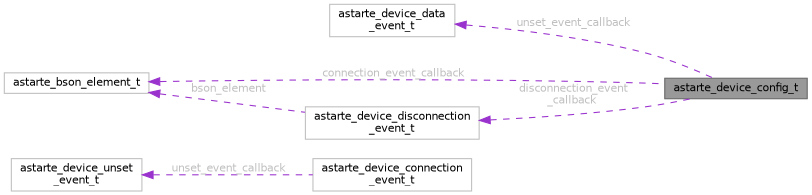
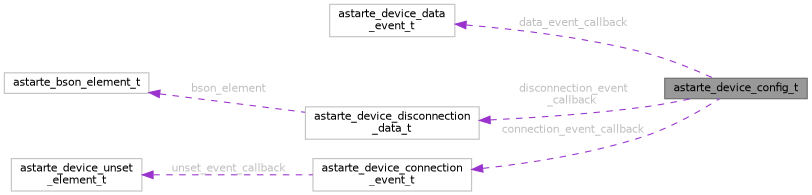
  digraph {
    rankdir=LR
    node [color=grey75 fillcolor=white fontname=Helvetica fontsize=10 shape=box style=filled]
    edge [color=darkorchid3 dir=back fontcolor=grey fontname=Helvetica fontsize=10 labelfontname=Helvetica labelfontsize=10 style=dashed]
    n1 [color=gray40 fillcolor=grey60 fontcolor=black height=0.2 label=astarte_device_config_t width=0.4]
    n2 [height=0.2 label="astarte_device_data\l_event_t" width=0.4]
    n3 [height=0.2 label=astarte_bson_element_t width=0.4]
-   n4 [height=0.2 label="astarte_device_disconnection\l_event_t" width=0.4]
-   n5 [height=0.2 label="astarte_device_unset\l_event_t" width=0.4]
+   n4 [height=0.2 label="astarte_device_disconnection\l_data_t" width=0.4]
+   n5 [height=0.2 label="astarte_device_unset\l_element_t" width=0.4]
    n6 [height=0.2 label="astarte_device_connection\l_event_t" width=0.4]
-   n2 -> n1 [label=" unset_event_callback"]
+   n2 -> n1 [label=" data_event_callback"]
    n3 -> n4 [label=" bson_element"]
    n4 -> n1 [label=" disconnection_event\l_callback"]
    n5 -> n6 [label=" unset_event_callback"]
-   n3 -> n1 [label=" connection_event_callback"]
+   n6 -> n1 [label=" connection_event_callback"]
  }
